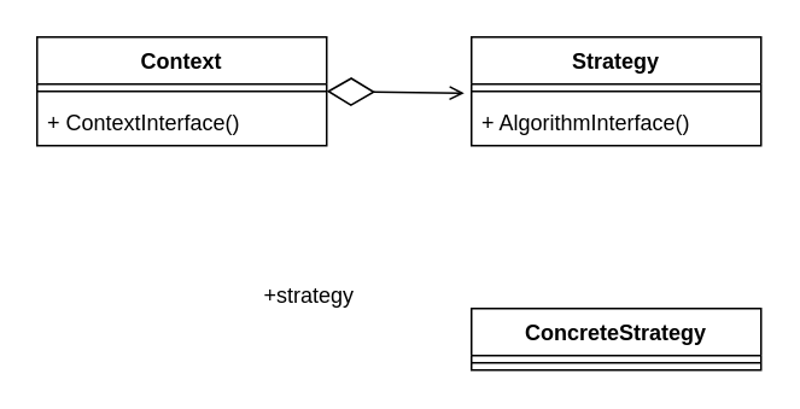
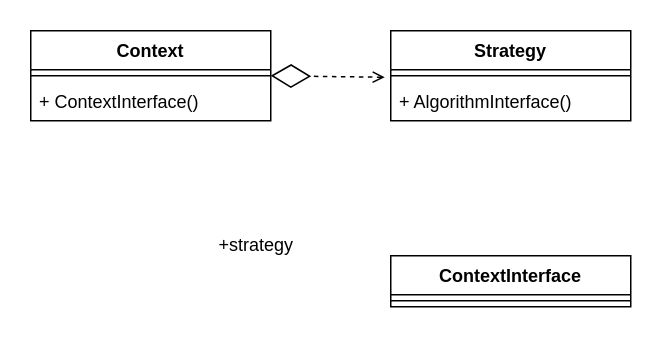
  <mxCell id="0" />
  <mxCell id="1" parent="0" />
  <mxCell id="2" value="Context" style="swimlane;fontStyle=1;align=center;verticalAlign=top;childLayout=stackLayout;horizontal=1;startSize=26;horizontalStack=0;resizeParent=1;resizeParentMax=0;resizeLast=0;collapsible=1;marginBottom=0;whiteSpace=wrap;html=1;" vertex="1" parent="1"><mxGeometry x="20" y="20" width="160" height="60" as="geometry" /></mxCell>
  <mxCell id="3" value="" style="line;strokeWidth=1;fillColor=none;align=left;verticalAlign=middle;spacingTop=-1;spacingLeft=3;spacingRight=3;rotatable=0;labelPosition=right;points=[];portConstraint=eastwest;strokeColor=inherit;" vertex="1" parent="2"><mxGeometry y="26" width="160" height="8" as="geometry" /></mxCell>
  <mxCell id="4" value="+ ContextInterface()" style="text;strokeColor=none;fillColor=none;align=left;verticalAlign=top;spacingLeft=4;spacingRight=4;overflow=hidden;rotatable=0;points=[[0,0.5],[1,0.5]];portConstraint=eastwest;whiteSpace=wrap;html=1;" vertex="1" parent="2"><mxGeometry y="34" width="160" height="26" as="geometry" /></mxCell>
- <mxCell id="5" value="ConcreteStrategy" style="swimlane;fontStyle=1;align=center;verticalAlign=top;childLayout=stackLayout;horizontal=1;startSize=26;horizontalStack=0;resizeParent=1;resizeParentMax=0;resizeLast=0;collapsible=1;marginBottom=0;whiteSpace=wrap;html=1;" vertex="1" parent="1"><mxGeometry x="260" y="170" width="160" height="34" as="geometry" /></mxCell>
+ <mxCell id="5" value="ContextInterface" style="swimlane;fontStyle=1;align=center;verticalAlign=top;childLayout=stackLayout;horizontal=1;startSize=26;horizontalStack=0;resizeParent=1;resizeParentMax=0;resizeLast=0;collapsible=1;marginBottom=0;whiteSpace=wrap;html=1;" vertex="1" parent="1"><mxGeometry x="260" y="170" width="160" height="34" as="geometry" /></mxCell>
  <mxCell id="6" value="" style="line;strokeWidth=1;fillColor=none;align=left;verticalAlign=middle;spacingTop=-1;spacingLeft=3;spacingRight=3;rotatable=0;labelPosition=right;points=[];portConstraint=eastwest;strokeColor=inherit;" vertex="1" parent="5"><mxGeometry y="26" width="160" height="8" as="geometry" /></mxCell>
  <mxCell id="7" value="Strategy" style="swimlane;fontStyle=1;align=center;verticalAlign=top;childLayout=stackLayout;horizontal=1;startSize=26;horizontalStack=0;resizeParent=1;resizeParentMax=0;resizeLast=0;collapsible=1;marginBottom=0;whiteSpace=wrap;html=1;" vertex="1" parent="1"><mxGeometry x="260" y="20" width="160" height="60" as="geometry" /></mxCell>
  <mxCell id="8" value="" style="line;strokeWidth=1;fillColor=none;align=left;verticalAlign=middle;spacingTop=-1;spacingLeft=3;spacingRight=3;rotatable=0;labelPosition=right;points=[];portConstraint=eastwest;strokeColor=inherit;" vertex="1" parent="7"><mxGeometry y="26" width="160" height="8" as="geometry" /></mxCell>
  <mxCell id="9" value="+ AlgorithmInterface()" style="text;strokeColor=none;fillColor=none;align=left;verticalAlign=top;spacingLeft=4;spacingRight=4;overflow=hidden;rotatable=0;points=[[0,0.5],[1,0.5]];portConstraint=eastwest;whiteSpace=wrap;html=1;" vertex="1" parent="7"><mxGeometry y="34" width="160" height="26" as="geometry" /></mxCell>
- <mxCell id="10" value="" style="endArrow=diamondThin;endFill=0;endSize=24;html=1;rounded=0;startArrow=open;startFill=0;entryX=1;entryY=0.5;entryDx=0;entryDy=0;exitX=-0.025;exitY=-0.115;exitDx=0;exitDy=0;exitPerimeter=0;" edge="1" parent="1" source="9" target="2"><mxGeometry width="160" relative="1" as="geometry"><mxPoint x="20" y="70" as="sourcePoint" /><mxPoint x="180" y="70" as="targetPoint" /></mxGeometry></mxCell>
+ <mxCell id="10" value="" style="endArrow=diamondThin;endFill=0;endSize=24;html=1;rounded=0;startArrow=open;startFill=0;entryX=1;entryY=0.5;entryDx=0;entryDy=0;exitX=-0.025;exitY=-0.115;exitDx=0;exitDy=0;exitPerimeter=0;dashed=1;" edge="1" parent="1" source="9" target="2"><mxGeometry width="160" relative="1" as="geometry"><mxPoint x="20" y="70" as="sourcePoint" /><mxPoint x="180" y="70" as="targetPoint" /></mxGeometry></mxCell>
  <mxCell id="11" value="+strategy" style="text;html=1;align=center;verticalAlign=middle;resizable=0;points=[];autosize=1;strokeColor=none;fillColor=none;" vertex="1" parent="1"><mxGeometry x="135" y="148" width="70" height="30" as="geometry" /></mxCell>
